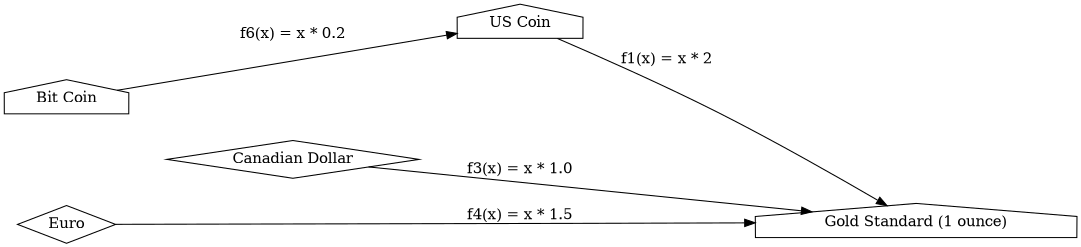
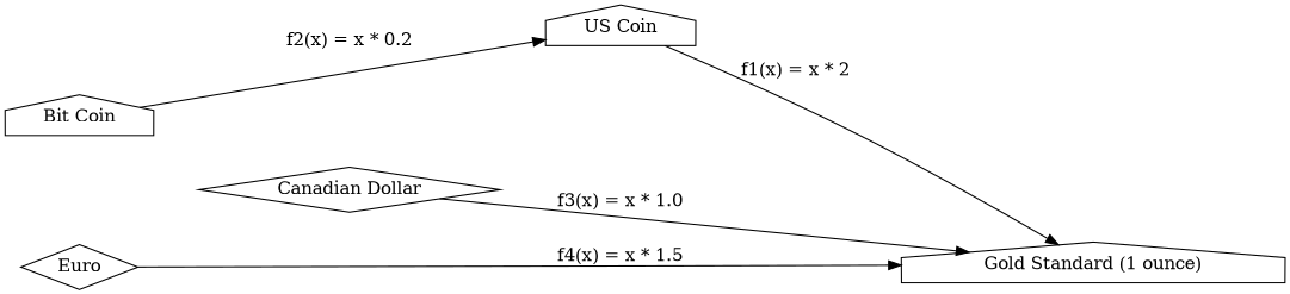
  digraph {
    nodesep=1
    rankdir=LR
    ranksep=1
    node [shape=house]
    edge [weight=0.2]
    n1 [label="Gold Standard (1 ounce)"]
    n2 [label="US Coin"]
    n3 [label="Bit Coin"]
    n4 [label="Canadian Dollar" shape=diamond]
    n5 [label=Euro shape=diamond]
    n2 -> n1 [label="f1(x) = x * 2 "]
-   n3 -> n2 [label="f6(x) = x * 0.2"]
+   n3 -> n2 [label="f2(x) = x * 0.2"]
    n4 -> n1 [label="f3(x) = x * 1.0"]
    n5 -> n1 [label="f4(x) = x * 1.5"]
  }
